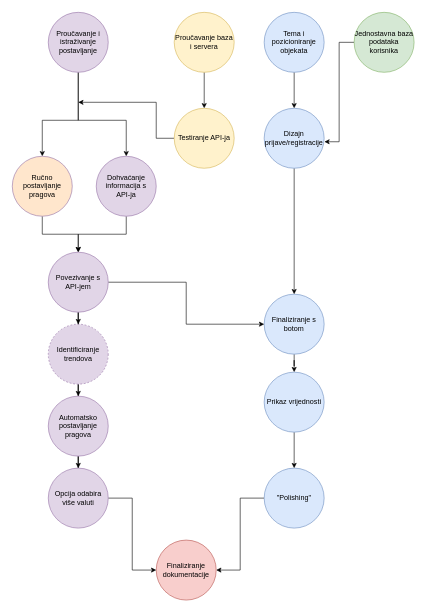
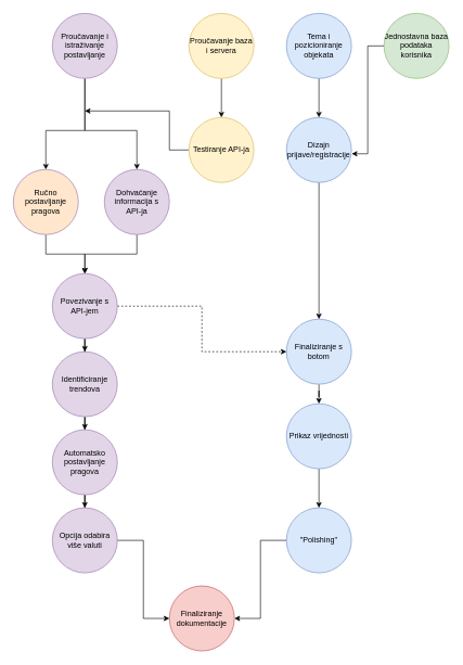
  <mxCell id="0" />
  <mxCell id="1" parent="0" />
  <mxCell id="2" style="edgeStyle=orthogonalEdgeStyle;rounded=0;orthogonalLoop=1;jettySize=auto;html=1;" edge="1" parent="1" source="4" target="19"><mxGeometry relative="1" as="geometry"><Array as="points"><mxPoint x="130" y="200" /><mxPoint x="210" y="200" /></Array></mxGeometry></mxCell>
  <mxCell id="3" style="edgeStyle=orthogonalEdgeStyle;rounded=0;orthogonalLoop=1;jettySize=auto;html=1;" edge="1" parent="1" source="4" target="21"><mxGeometry relative="1" as="geometry"><Array as="points"><mxPoint x="130" y="200" /><mxPoint x="70" y="200" /></Array></mxGeometry></mxCell>
  <mxCell id="4" value="&lt;span&gt;Proučavanje i istraživanje postavljanje&lt;/span&gt;" style="ellipse;whiteSpace=wrap;html=1;aspect=fixed;fillColor=#e1d5e7;strokeColor=#9673a6;" vertex="1" parent="1"><mxGeometry x="80" y="20" width="100" height="100" as="geometry" /></mxCell>
  <mxCell id="5" style="edgeStyle=orthogonalEdgeStyle;rounded=0;orthogonalLoop=1;jettySize=auto;html=1;" edge="1" parent="1" source="6" target="10"><mxGeometry relative="1" as="geometry" /></mxCell>
  <mxCell id="6" value="Tema i pozicioniranje objekata" style="ellipse;whiteSpace=wrap;html=1;aspect=fixed;fillColor=#dae8fc;strokeColor=#6c8ebf;" vertex="1" parent="1"><mxGeometry x="440" y="20" width="100" height="100" as="geometry" /></mxCell>
  <mxCell id="7" style="edgeStyle=orthogonalEdgeStyle;rounded=0;orthogonalLoop=1;jettySize=auto;html=1;" edge="1" parent="1" source="8" target="32"><mxGeometry relative="1" as="geometry" /></mxCell>
  <mxCell id="8" value="&lt;span&gt;Finaliziranje s botom&lt;/span&gt;" style="ellipse;whiteSpace=wrap;html=1;aspect=fixed;fillColor=#dae8fc;strokeColor=#6c8ebf;" vertex="1" parent="1"><mxGeometry x="440" y="490" width="100" height="100" as="geometry" /></mxCell>
  <mxCell id="9" style="edgeStyle=orthogonalEdgeStyle;rounded=0;orthogonalLoop=1;jettySize=auto;html=1;" edge="1" parent="1" source="10" target="8"><mxGeometry relative="1" as="geometry" /></mxCell>
  <mxCell id="10" value="&lt;span&gt;Dizajn prijave/registracije&lt;/span&gt;" style="ellipse;whiteSpace=wrap;html=1;aspect=fixed;fillColor=#dae8fc;strokeColor=#6c8ebf;" vertex="1" parent="1"><mxGeometry x="440" y="180" width="100" height="100" as="geometry" /></mxCell>
  <mxCell id="11" style="edgeStyle=orthogonalEdgeStyle;rounded=0;orthogonalLoop=1;jettySize=auto;html=1;entryX=1;entryY=0.5;entryDx=0;entryDy=0;" edge="1" parent="1" source="12" target="13"><mxGeometry relative="1" as="geometry" /></mxCell>
  <mxCell id="12" value="&lt;span&gt;&quot;Polishing&quot;&lt;/span&gt;" style="ellipse;whiteSpace=wrap;html=1;aspect=fixed;fillColor=#dae8fc;strokeColor=#6c8ebf;" vertex="1" parent="1"><mxGeometry x="440" y="780" width="100" height="100" as="geometry" /></mxCell>
  <mxCell id="13" value="&lt;span&gt;Finaliziranje dokumentacije&lt;/span&gt;" style="ellipse;whiteSpace=wrap;html=1;aspect=fixed;fillColor=#f8cecc;strokeColor=#b85450;" vertex="1" parent="1"><mxGeometry x="260" y="900" width="100" height="100" as="geometry" /></mxCell>
  <mxCell id="14" style="edgeStyle=orthogonalEdgeStyle;rounded=0;orthogonalLoop=1;jettySize=auto;html=1;" edge="1" parent="1" source="15" target="34"><mxGeometry relative="1" as="geometry" /></mxCell>
  <mxCell id="15" value="Proučavanje baza i servera" style="ellipse;whiteSpace=wrap;html=1;aspect=fixed;fillColor=#fff2cc;strokeColor=#d6b656;" vertex="1" parent="1"><mxGeometry x="290" y="20" width="100" height="100" as="geometry" /></mxCell>
  <mxCell id="16" style="edgeStyle=orthogonalEdgeStyle;rounded=0;orthogonalLoop=1;jettySize=auto;html=1;entryX=1.004;entryY=0.558;entryDx=0;entryDy=0;entryPerimeter=0;" edge="1" parent="1" source="17" target="10"><mxGeometry relative="1" as="geometry" /></mxCell>
  <mxCell id="17" value="Jednostavna baza podataka korisnika" style="ellipse;whiteSpace=wrap;html=1;aspect=fixed;fillColor=#d5e8d4;strokeColor=#82b366;" vertex="1" parent="1"><mxGeometry x="590" y="20" width="100" height="100" as="geometry" /></mxCell>
  <mxCell id="18" style="edgeStyle=orthogonalEdgeStyle;rounded=0;orthogonalLoop=1;jettySize=auto;html=1;entryX=0.5;entryY=0;entryDx=0;entryDy=0;" edge="1" parent="1" source="19" target="30"><mxGeometry relative="1" as="geometry" /></mxCell>
  <mxCell id="19" value="Dohvaćanje informacija s &lt;br&gt;API-ja" style="ellipse;whiteSpace=wrap;html=1;aspect=fixed;fillColor=#e1d5e7;strokeColor=#9673a6;" vertex="1" parent="1"><mxGeometry x="160" y="260" width="100" height="100" as="geometry" /></mxCell>
  <mxCell id="20" style="edgeStyle=orthogonalEdgeStyle;rounded=0;orthogonalLoop=1;jettySize=auto;html=1;entryX=0.5;entryY=0;entryDx=0;entryDy=0;" edge="1" parent="1" source="21" target="30"><mxGeometry relative="1" as="geometry" /></mxCell>
  <mxCell id="21" value="Ručno postavljanje pragova" style="ellipse;whiteSpace=wrap;html=1;aspect=fixed;fillColor=#ffe6cc;strokeColor=#9673a6;" vertex="1" parent="1"><mxGeometry x="20" y="260" width="100" height="100" as="geometry" /></mxCell>
  <mxCell id="22" style="edgeStyle=orthogonalEdgeStyle;rounded=0;orthogonalLoop=1;jettySize=auto;html=1;" edge="1" parent="1" source="23" target="25"><mxGeometry relative="1" as="geometry" /></mxCell>
- <mxCell id="23" value="Identificiranje trendova" style="ellipse;whiteSpace=wrap;html=1;aspect=fixed;fillColor=#e1d5e7;strokeColor=#9673a6;dashed=1;" vertex="1" parent="1"><mxGeometry x="80" y="540" width="100" height="100" as="geometry" /></mxCell>
+ <mxCell id="23" value="Identificiranje trendova" style="ellipse;whiteSpace=wrap;html=1;aspect=fixed;fillColor=#e1d5e7;strokeColor=#9673a6;" vertex="1" parent="1"><mxGeometry x="80" y="540" width="100" height="100" as="geometry" /></mxCell>
  <mxCell id="24" style="edgeStyle=orthogonalEdgeStyle;rounded=0;orthogonalLoop=1;jettySize=auto;html=1;" edge="1" parent="1" source="25" target="27"><mxGeometry relative="1" as="geometry" /></mxCell>
  <mxCell id="25" value="Automatsko postavljanje pragova" style="ellipse;whiteSpace=wrap;html=1;aspect=fixed;fillColor=#e1d5e7;strokeColor=#9673a6;" vertex="1" parent="1"><mxGeometry x="80" y="660" width="100" height="100" as="geometry" /></mxCell>
  <mxCell id="26" style="edgeStyle=orthogonalEdgeStyle;rounded=0;orthogonalLoop=1;jettySize=auto;html=1;entryX=0;entryY=0.5;entryDx=0;entryDy=0;" edge="1" parent="1" source="27" target="13"><mxGeometry relative="1" as="geometry" /></mxCell>
  <mxCell id="27" value="Opcija odabira više valuti" style="ellipse;whiteSpace=wrap;html=1;aspect=fixed;fillColor=#e1d5e7;strokeColor=#9673a6;" vertex="1" parent="1"><mxGeometry x="80" y="780" width="100" height="100" as="geometry" /></mxCell>
  <mxCell id="28" style="edgeStyle=orthogonalEdgeStyle;rounded=0;orthogonalLoop=1;jettySize=auto;html=1;" edge="1" parent="1" source="30" target="23"><mxGeometry relative="1" as="geometry" /></mxCell>
- <mxCell id="29" style="edgeStyle=orthogonalEdgeStyle;rounded=0;orthogonalLoop=1;jettySize=auto;html=1;entryX=0;entryY=0.5;entryDx=0;entryDy=0;" edge="1" parent="1" source="30" target="8"><mxGeometry relative="1" as="geometry" /></mxCell>
+ <mxCell id="29" style="edgeStyle=orthogonalEdgeStyle;rounded=0;orthogonalLoop=1;jettySize=auto;html=1;entryX=0;entryY=0.5;entryDx=0;entryDy=0;dashed=1;" edge="1" parent="1" source="30" target="8"><mxGeometry relative="1" as="geometry" /></mxCell>
  <mxCell id="30" value="Povezivanje s &lt;br&gt;API-jem" style="ellipse;whiteSpace=wrap;html=1;aspect=fixed;fillColor=#e1d5e7;strokeColor=#9673a6;" vertex="1" parent="1"><mxGeometry x="80" y="420" width="100" height="100" as="geometry" /></mxCell>
  <mxCell id="31" style="edgeStyle=orthogonalEdgeStyle;rounded=0;orthogonalLoop=1;jettySize=auto;html=1;" edge="1" parent="1" source="32" target="12"><mxGeometry relative="1" as="geometry" /></mxCell>
  <mxCell id="32" value="&lt;span&gt;Prikaz vrijednosti&lt;/span&gt;" style="ellipse;whiteSpace=wrap;html=1;aspect=fixed;fillColor=#dae8fc;strokeColor=#6c8ebf;" vertex="1" parent="1"><mxGeometry x="440" y="620" width="100" height="100" as="geometry" /></mxCell>
  <mxCell id="33" style="edgeStyle=orthogonalEdgeStyle;rounded=0;orthogonalLoop=1;jettySize=auto;html=1;" edge="1" parent="1" source="34"><mxGeometry relative="1" as="geometry"><mxPoint x="130" y="170" as="targetPoint" /><Array as="points"><mxPoint x="260" y="230" /><mxPoint x="260" y="170" /></Array></mxGeometry></mxCell>
  <mxCell id="34" value="Testiranje API-ja" style="ellipse;whiteSpace=wrap;html=1;aspect=fixed;fillColor=#fff2cc;strokeColor=#d6b656;" vertex="1" parent="1"><mxGeometry x="290" y="180" width="100" height="100" as="geometry" /></mxCell>
